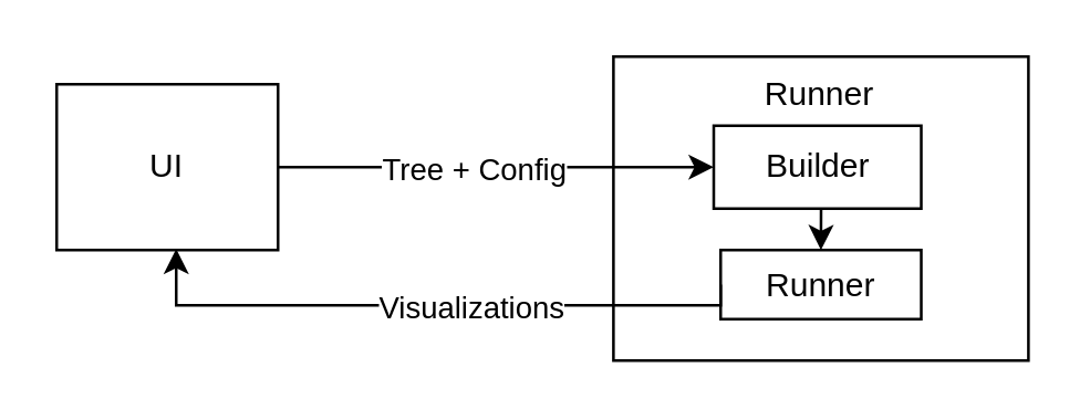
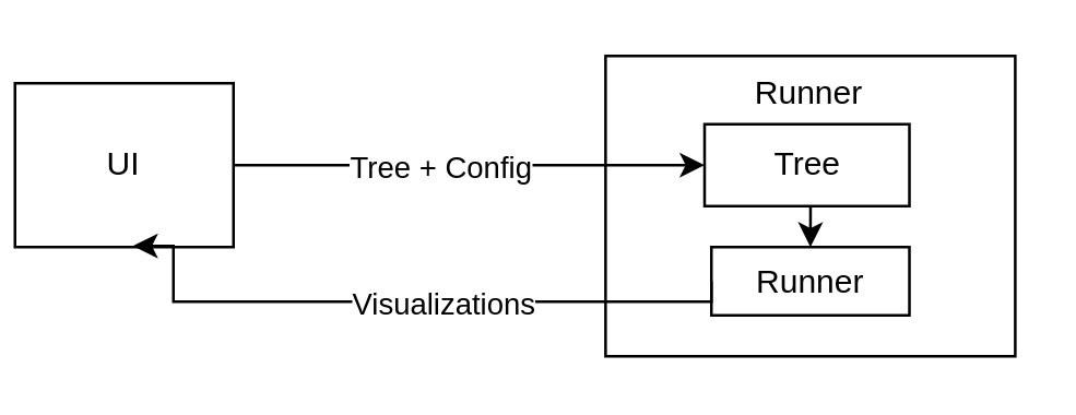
  <mxCell id="0" />
  <mxCell id="1" parent="0" />
  <mxCell id="2" value="Runner" style="rounded=0;whiteSpace=wrap;html=1;verticalAlign=top;" vertex="1" parent="1"><mxGeometry x="221.25" y="20" width="150" height="110" as="geometry" /></mxCell>
  <mxCell id="3" style="edgeStyle=orthogonalEdgeStyle;rounded=0;orthogonalLoop=1;jettySize=auto;html=1;" edge="1" parent="1" source="5" target="7"><mxGeometry relative="1" as="geometry" /></mxCell>
  <mxCell id="4" value="Tree + Config" style="edgeLabel;html=1;align=center;verticalAlign=middle;resizable=0;points=[];" vertex="1" connectable="0" parent="3"><mxGeometry x="-0.414" y="2" relative="1" as="geometry"><mxPoint x="24" y="2" as="offset" /></mxGeometry></mxCell>
- <mxCell id="5" value="UI" style="rounded=0;whiteSpace=wrap;html=1;" vertex="1" parent="1"><mxGeometry x="20" y="30" width="80" height="60" as="geometry" /></mxCell>
+ <mxCell id="5" value="UI" style="rounded=0;whiteSpace=wrap;html=1;" vertex="1" parent="1"><mxGeometry x="5" y="30" width="80" height="60" as="geometry" /></mxCell>
  <mxCell id="6" style="edgeStyle=orthogonalEdgeStyle;rounded=0;orthogonalLoop=1;jettySize=auto;html=1;exitX=0.5;exitY=1;exitDx=0;exitDy=0;entryX=0.5;entryY=0;entryDx=0;entryDy=0;" edge="1" parent="1" source="7" target="8"><mxGeometry relative="1" as="geometry" /></mxCell>
- <mxCell id="7" value="Builder" style="rounded=0;whiteSpace=wrap;html=1;" vertex="1" parent="1"><mxGeometry x="257.5" y="45" width="75" height="30" as="geometry" /></mxCell>
+ <mxCell id="7" value="Tree" style="rounded=0;whiteSpace=wrap;html=1;" vertex="1" parent="1"><mxGeometry x="257.5" y="45" width="75" height="30" as="geometry" /></mxCell>
  <mxCell id="8" value="Runner" style="rounded=0;whiteSpace=wrap;html=1;" vertex="1" parent="1"><mxGeometry x="260" y="90" width="72.5" height="25" as="geometry" /></mxCell>
  <mxCell id="9" style="edgeStyle=orthogonalEdgeStyle;rounded=0;orthogonalLoop=1;jettySize=auto;html=1;exitX=0;exitY=0.5;exitDx=0;exitDy=0;entryX=0.54;entryY=0.993;entryDx=0;entryDy=0;entryPerimeter=0;" edge="1" parent="1" source="8" target="5"><mxGeometry relative="1" as="geometry"><Array as="points"><mxPoint x="260" y="110" /><mxPoint x="63" y="110" /></Array></mxGeometry></mxCell>
  <mxCell id="10" value="Visualizations" style="edgeLabel;html=1;align=center;verticalAlign=middle;resizable=0;points=[];" vertex="1" connectable="0" parent="9"><mxGeometry x="0.039" relative="1" as="geometry"><mxPoint x="19" as="offset" /></mxGeometry></mxCell>
